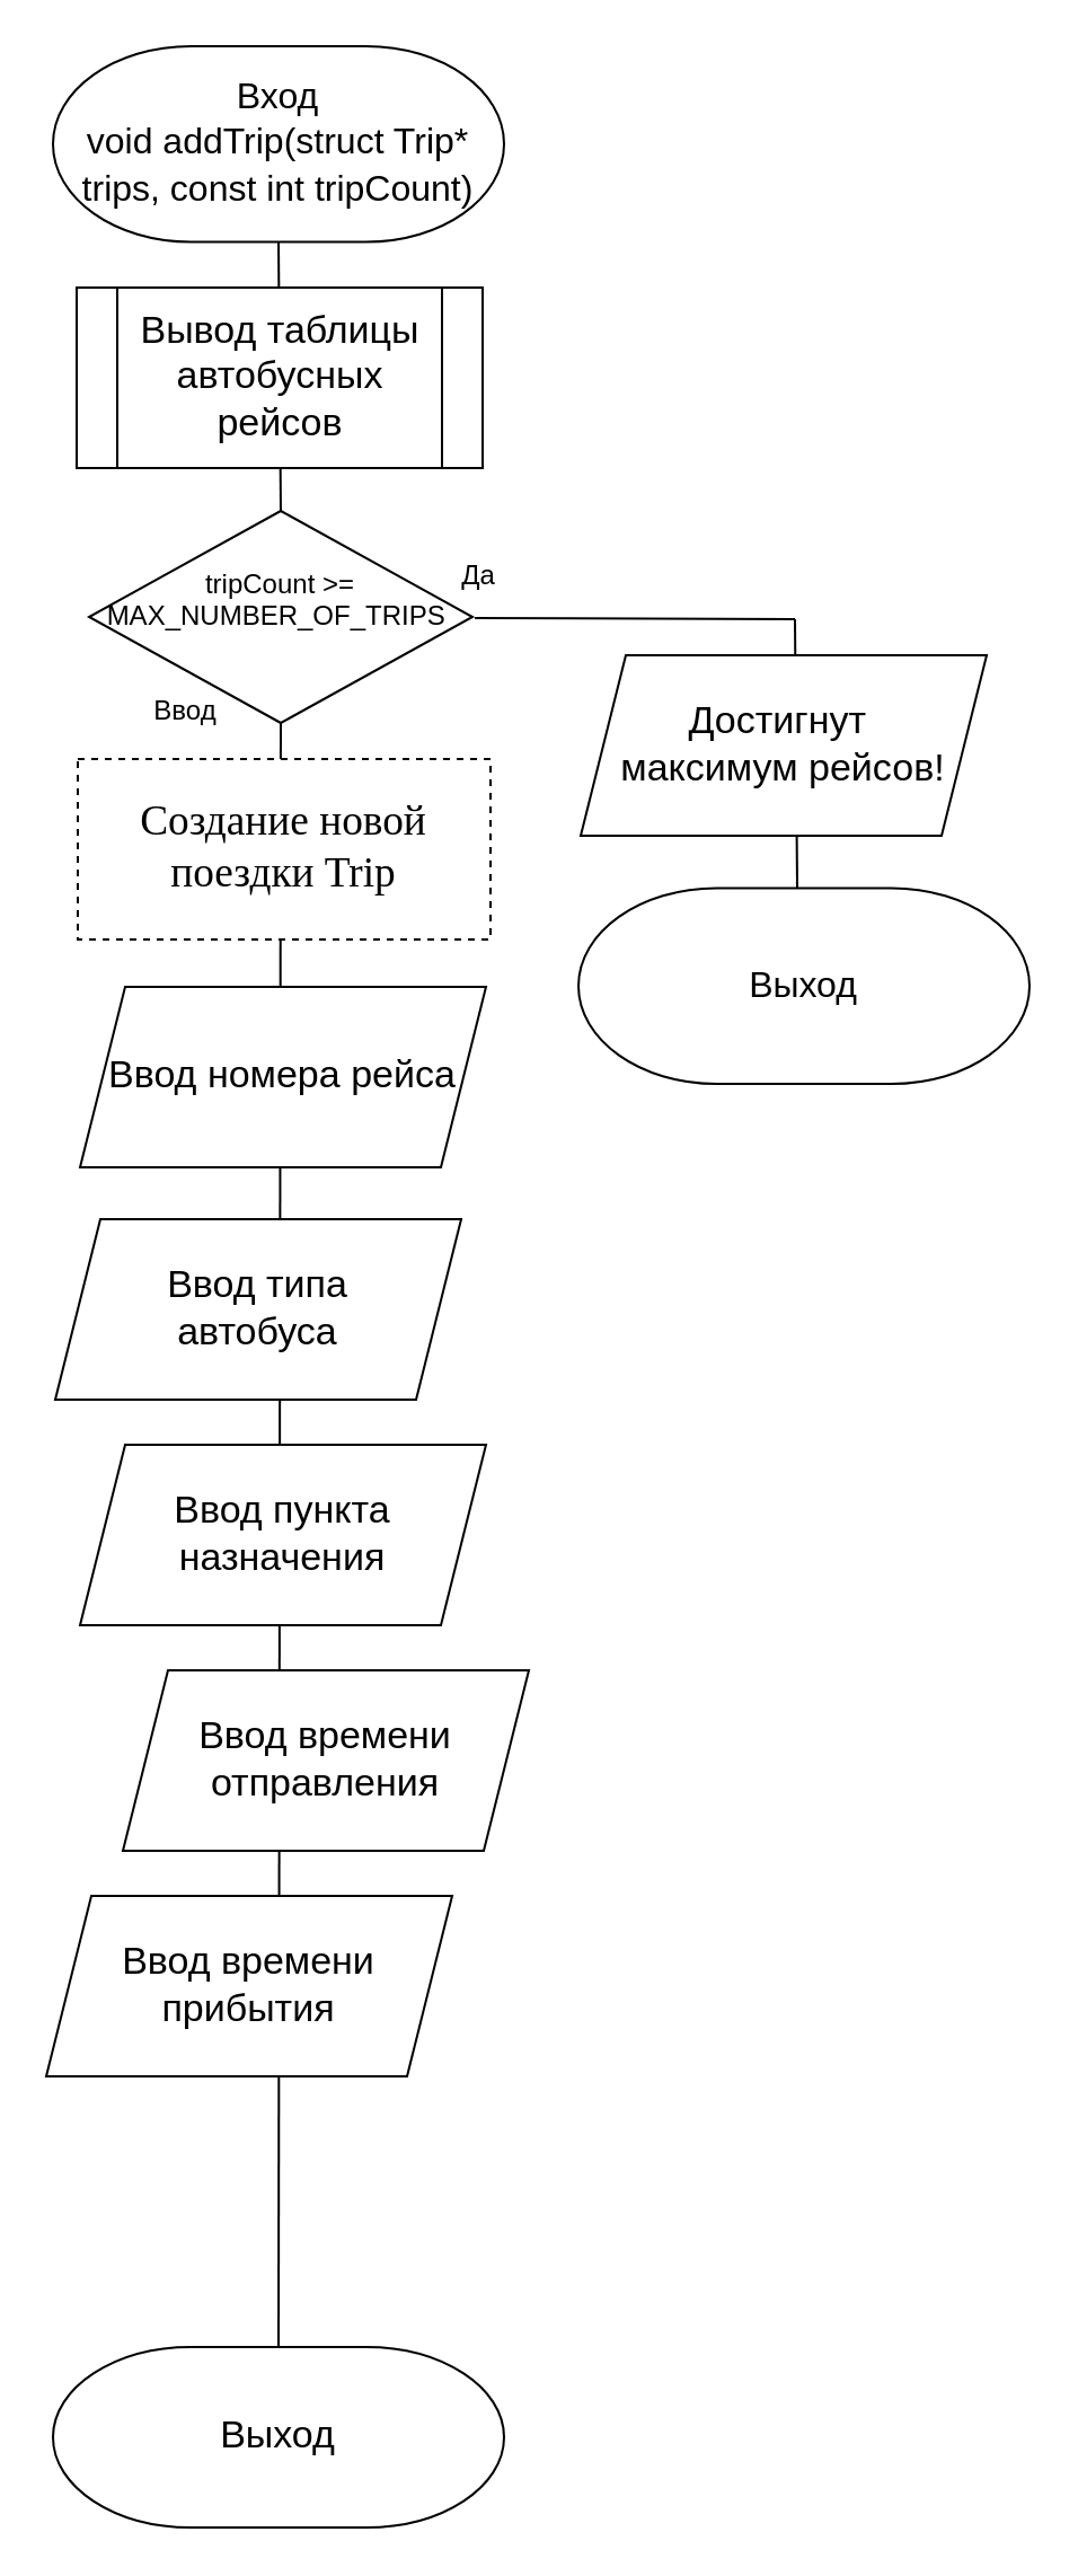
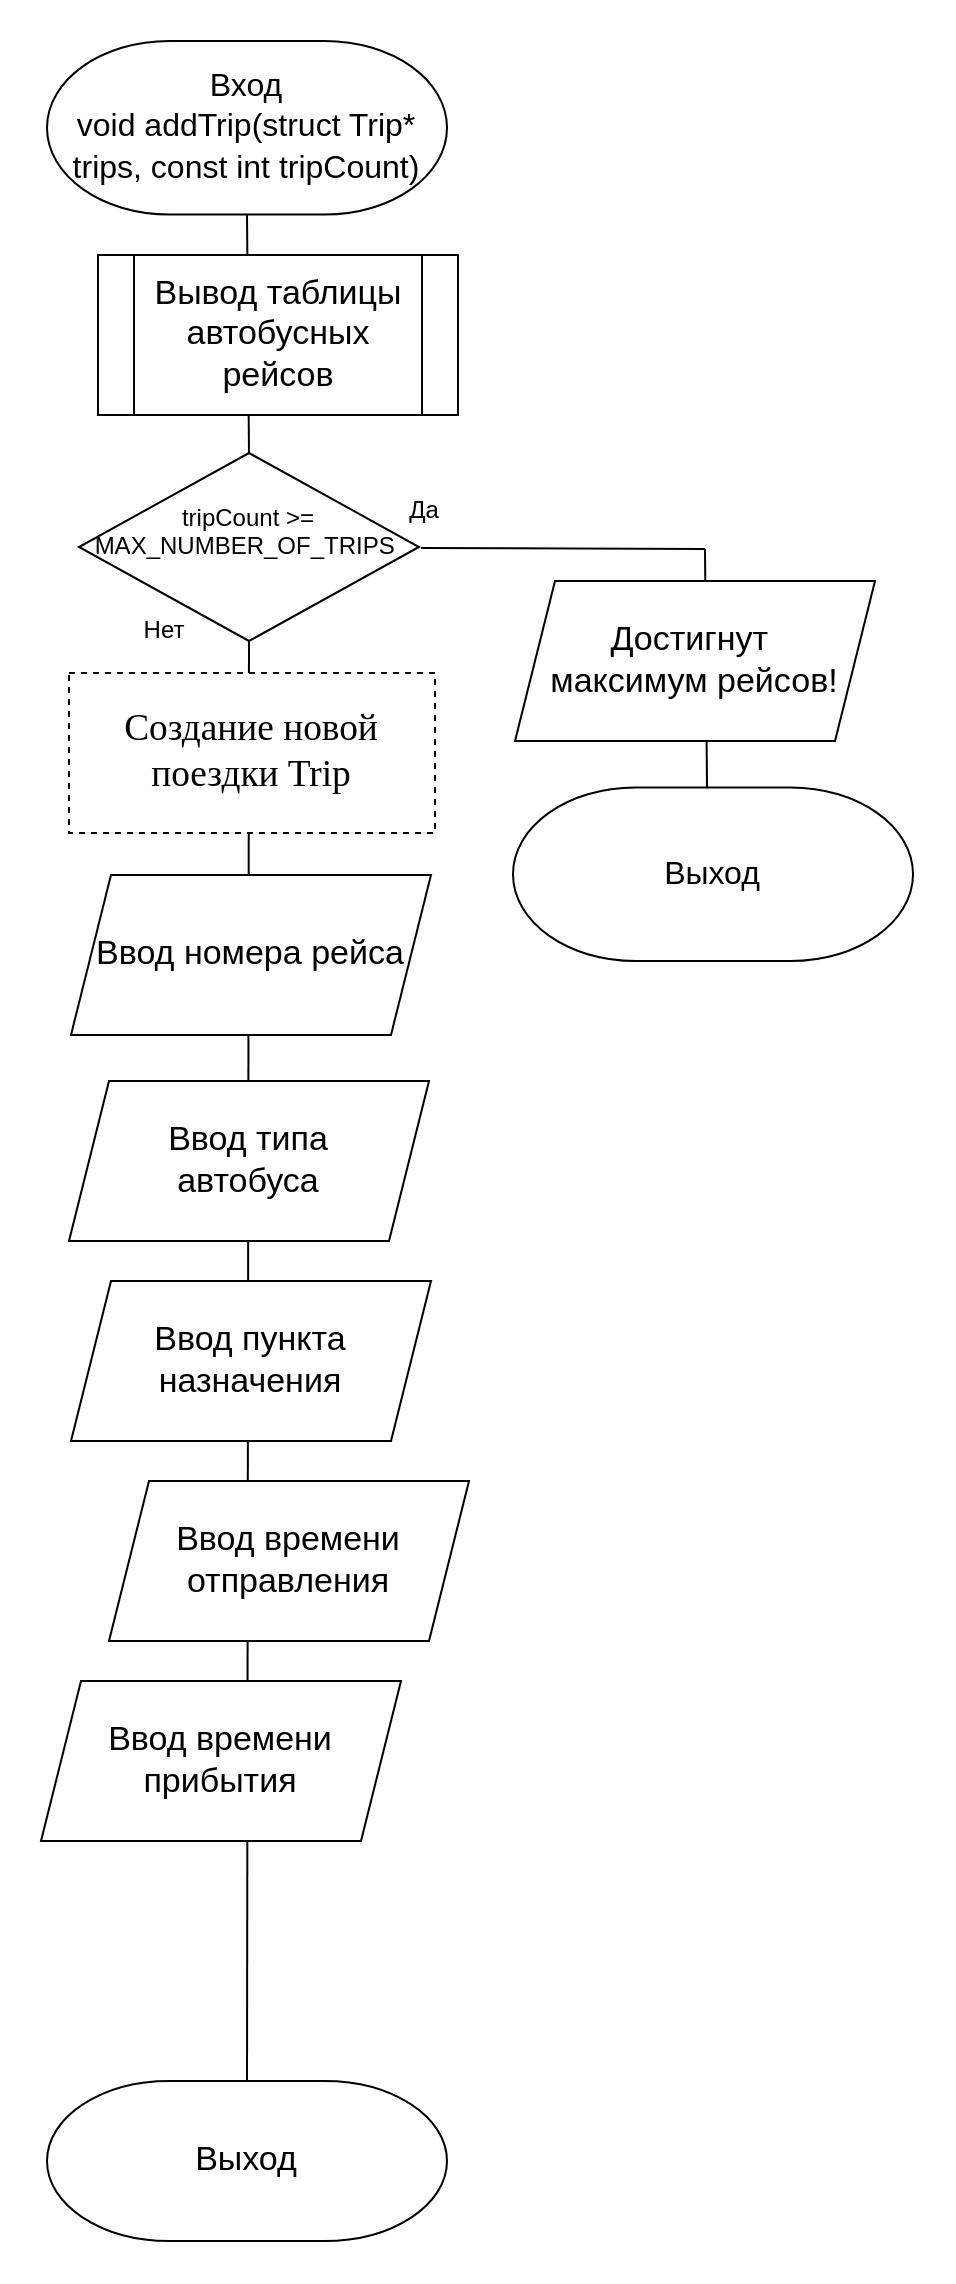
  <mxCell id="0" />
  <mxCell id="1" parent="0" />
  <mxCell id="2" value="&lt;div&gt;&lt;div&gt;&lt;font style=&quot;font-size: 16px;&quot;&gt;Вход&lt;/font&gt;&lt;/div&gt;&lt;div&gt;&lt;font style=&quot;font-size: 16px;&quot;&gt;void addTrip(struct Trip* trips, const int tripCount)&lt;/font&gt;&lt;/div&gt;&lt;/div&gt;" style="strokeWidth=1;html=1;shape=mxgraph.flowchart.terminator;whiteSpace=wrap;fontSize=17;" parent="1" vertex="1"><mxGeometry x="23" y="20" width="200" height="86.75" as="geometry" /></mxCell>
  <mxCell id="3" value="Выход" style="strokeWidth=1;html=1;shape=mxgraph.flowchart.terminator;whiteSpace=wrap;fontSize=17;" parent="1" vertex="1"><mxGeometry x="23" y="1040" width="200" height="80" as="geometry" /></mxCell>
  <mxCell id="4" value="" style="endArrow=none;html=1;rounded=0;entryX=0.5;entryY=1;entryDx=0;entryDy=0;entryPerimeter=0;fontSize=17;exitX=0.5;exitY=0;exitDx=0;exitDy=0;" parent="1" source="7" target="2" edge="1"><mxGeometry width="50" height="50" relative="1" as="geometry"><mxPoint x="123" y="240" as="sourcePoint" /><mxPoint x="123.5" y="206" as="targetPoint" /></mxGeometry></mxCell>
  <mxCell id="5" value="" style="endArrow=none;html=1;rounded=0;fontSize=17;exitX=0.5;exitY=0;exitDx=0;exitDy=0;exitPerimeter=0;entryX=0.5;entryY=1;entryDx=0;entryDy=0;" parent="1" source="3" target="7" edge="1"><mxGeometry width="50" height="50" relative="1" as="geometry"><mxPoint x="122" y="1072" as="sourcePoint" /><mxPoint x="124" y="440" as="targetPoint" /></mxGeometry></mxCell>
- <mxCell id="6" value="&lt;div&gt;Вывод таблицы автобусных рейсов&lt;/div&gt;" style="shape=process;whiteSpace=wrap;html=1;backgroundOutline=1;fontSize=17;" parent="1" vertex="1"><mxGeometry x="33.5" y="127" width="180" height="80" as="geometry" /></mxCell>
+ <mxCell id="6" value="&lt;div&gt;Вывод таблицы автобусных рейсов&lt;/div&gt;" style="shape=process;whiteSpace=wrap;html=1;backgroundOutline=1;fontSize=17;" parent="1" vertex="1"><mxGeometry x="48.5" y="127" width="180" height="80" as="geometry" /></mxCell>
  <mxCell id="7" value="&lt;font&gt;tripCount &amp;gt;= MAX_NUMBER_OF_TRIPS&amp;nbsp;&lt;/font&gt;&lt;div&gt;&lt;br&gt;&lt;/div&gt;" style="rhombus;whiteSpace=wrap;html=1;" parent="1" vertex="1"><mxGeometry x="39" y="226" width="170" height="94" as="geometry" /></mxCell>
  <mxCell id="8" value="" style="endArrow=none;html=1;rounded=0;" parent="1" edge="1"><mxGeometry width="50" height="50" relative="1" as="geometry"><mxPoint x="210" y="273.5" as="sourcePoint" /><mxPoint x="352" y="274" as="targetPoint" /></mxGeometry></mxCell>
  <mxCell id="9" value="" style="endArrow=none;html=1;rounded=0;entryX=0.5;entryY=1;entryDx=0;entryDy=0;entryPerimeter=0;fontSize=17;exitX=0.5;exitY=0;exitDx=0;exitDy=0;" parent="1" edge="1"><mxGeometry width="50" height="50" relative="1" as="geometry"><mxPoint x="353" y="393" as="sourcePoint" /><mxPoint x="352" y="274" as="targetPoint" /></mxGeometry></mxCell>
  <mxCell id="10" value="Достигнут&amp;nbsp;&lt;div&gt;максимум рейсов!&lt;/div&gt;" style="shape=parallelogram;perimeter=parallelogramPerimeter;whiteSpace=wrap;html=1;fixedSize=1;fontSize=17;" parent="1" vertex="1"><mxGeometry x="257" y="290" width="180" height="80" as="geometry" /></mxCell>
  <mxCell id="11" value="&lt;span style=&quot;font-size: 16px;&quot;&gt;Выход&lt;/span&gt;" style="strokeWidth=1;html=1;shape=mxgraph.flowchart.terminator;whiteSpace=wrap;fontSize=17;" parent="1" vertex="1"><mxGeometry x="256" y="393.25" width="200" height="86.75" as="geometry" /></mxCell>
  <mxCell id="12" value="Да" style="text;html=1;align=center;verticalAlign=middle;whiteSpace=wrap;rounded=0;" parent="1" vertex="1"><mxGeometry x="182" y="240" width="60" height="30" as="geometry" /></mxCell>
- <mxCell id="13" value="Ввод" style="text;html=1;align=center;verticalAlign=middle;whiteSpace=wrap;rounded=0;" parent="1" vertex="1"><mxGeometry x="52" y="300" width="60" height="30" as="geometry" /></mxCell>
+ <mxCell id="13" value="Нет" style="text;html=1;align=center;verticalAlign=middle;whiteSpace=wrap;rounded=0;" parent="1" vertex="1"><mxGeometry x="52" y="300" width="60" height="30" as="geometry" /></mxCell>
  <mxCell id="14" value="&lt;p style=&quot;line-height: 0.2in;&quot; class=&quot;western&quot;&gt;&lt;font face=&quot;Times New Roman, serif&quot;&gt;&lt;span style=&quot;font-size: 18.667px;&quot;&gt;Создание новой поездки Trip&lt;/span&gt;&lt;/font&gt;&lt;/p&gt;" style="rounded=0;whiteSpace=wrap;html=1;dashed=1;" parent="1" vertex="1"><mxGeometry x="34" y="336" width="183" height="80" as="geometry" /></mxCell>
  <mxCell id="15" value="Ввод номера рейса" style="shape=parallelogram;perimeter=parallelogramPerimeter;whiteSpace=wrap;html=1;fixedSize=1;fontSize=17;" parent="1" vertex="1"><mxGeometry x="35" y="437" width="180" height="80" as="geometry" /></mxCell>
- <mxCell id="16" value="Ввод типа&lt;div&gt;автобуса&lt;/div&gt;" style="shape=parallelogram;perimeter=parallelogramPerimeter;whiteSpace=wrap;html=1;fixedSize=1;fontSize=17;" parent="1" vertex="1"><mxGeometry x="24" y="540" width="180" height="80" as="geometry" /></mxCell>
+ <mxCell id="16" value="Ввод типа&lt;div&gt;автобуса&lt;/div&gt;" style="shape=parallelogram;perimeter=parallelogramPerimeter;whiteSpace=wrap;html=1;fixedSize=1;fontSize=17;" parent="1" vertex="1"><mxGeometry x="34" y="540" width="180" height="80" as="geometry" /></mxCell>
  <mxCell id="17" value="Ввод пункта назначения" style="shape=parallelogram;perimeter=parallelogramPerimeter;whiteSpace=wrap;html=1;fixedSize=1;fontSize=17;" parent="1" vertex="1"><mxGeometry x="35" y="640" width="180" height="80" as="geometry" /></mxCell>
  <mxCell id="18" value="Ввод времени отправления" style="shape=parallelogram;perimeter=parallelogramPerimeter;whiteSpace=wrap;html=1;fixedSize=1;fontSize=17;" parent="1" vertex="1"><mxGeometry x="54" y="740" width="180" height="80" as="geometry" /></mxCell>
  <mxCell id="19" value="Ввод времени прибытия" style="shape=parallelogram;perimeter=parallelogramPerimeter;whiteSpace=wrap;html=1;fixedSize=1;fontSize=17;" parent="1" vertex="1"><mxGeometry x="20" y="840" width="180" height="80" as="geometry" /></mxCell>
